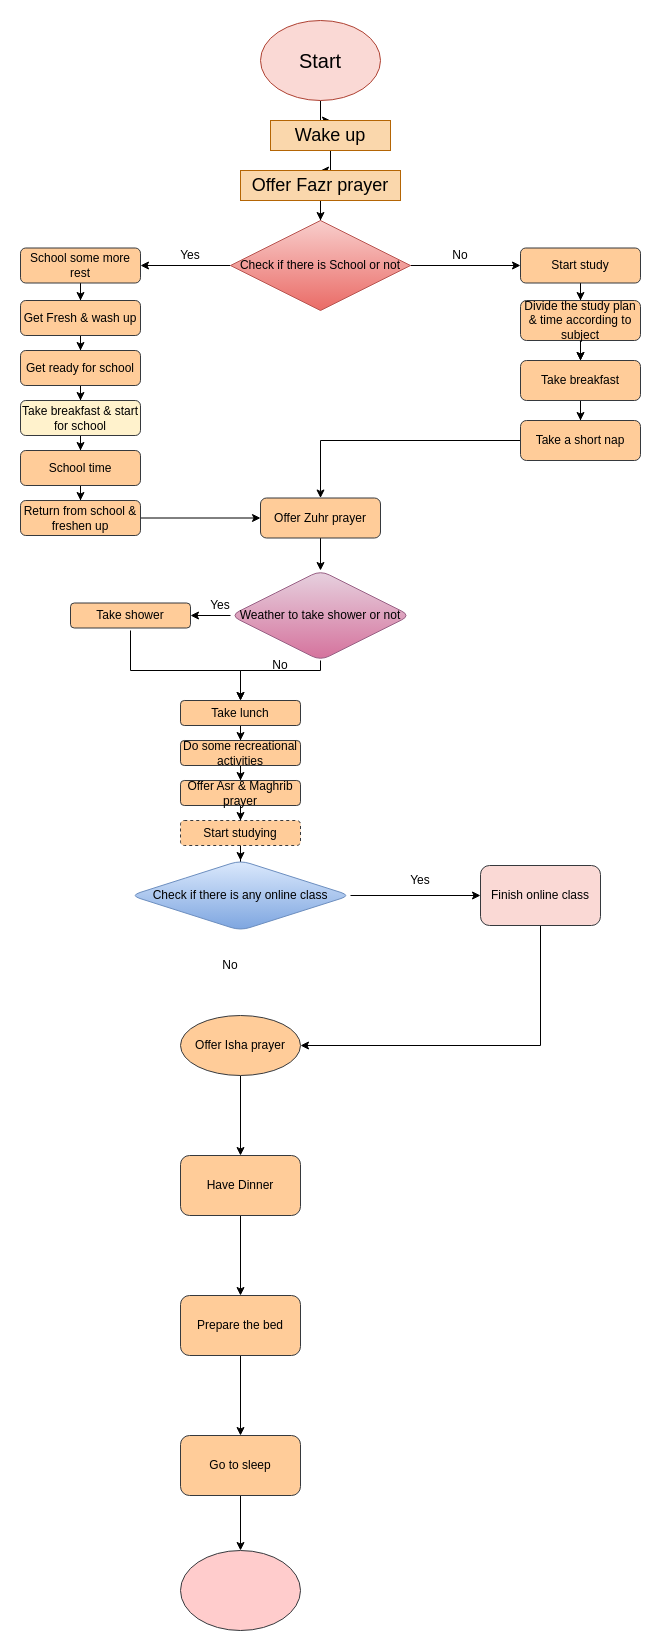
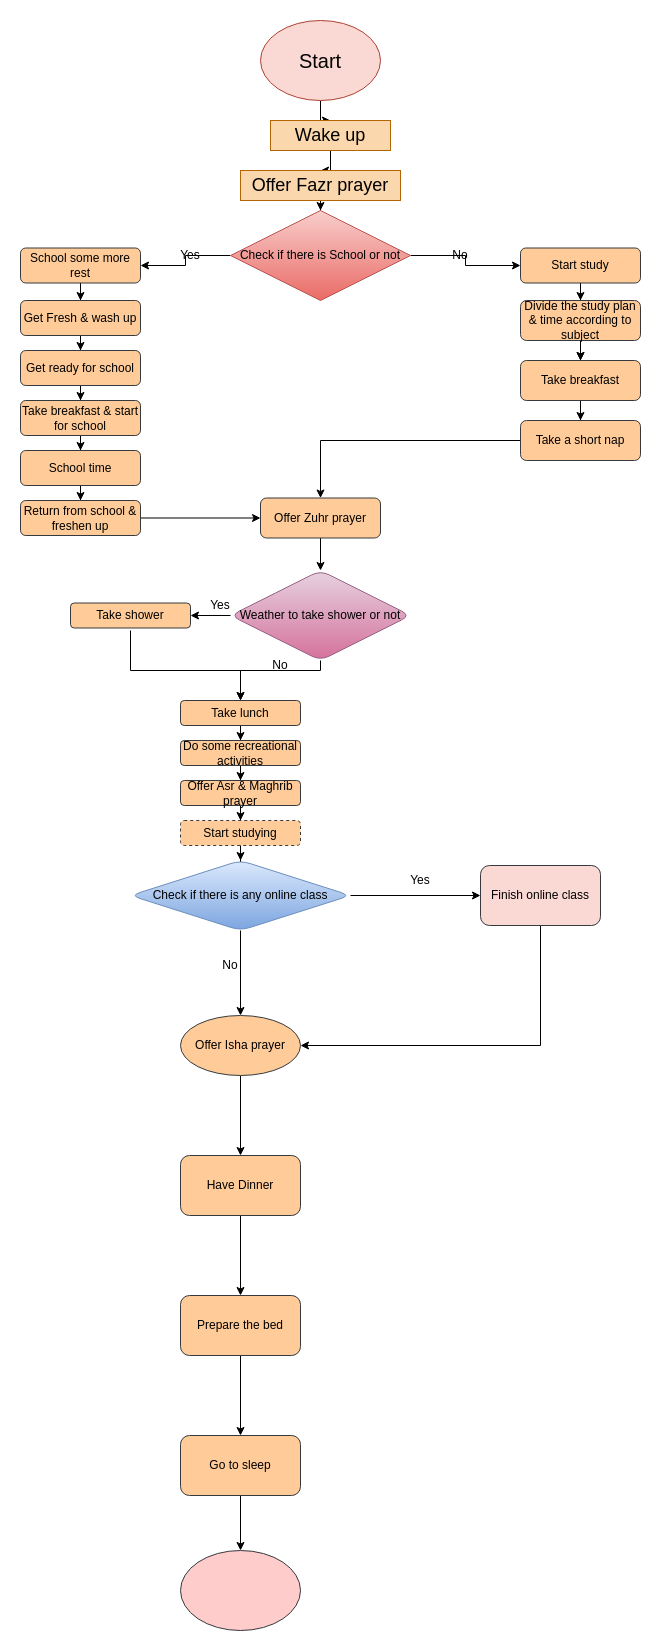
  <mxCell id="0" />
  <mxCell id="1" parent="0" />
  <mxCell id="2" value="" style="edgeStyle=orthogonalEdgeStyle;rounded=0;orthogonalLoop=1;jettySize=auto;html=1;" edge="1" parent="1" source="3" target="5"><mxGeometry relative="1" as="geometry" /></mxCell>
  <mxCell id="3" value="Start" style="ellipse;whiteSpace=wrap;html=1;fontSize=20;fillColor=#fad9d5;strokeColor=#ae4132;" vertex="1" parent="1"><mxGeometry x="260" width="120" height="80" as="geometry" y="20" /></mxCell>
  <mxCell id="4" value="" style="edgeStyle=orthogonalEdgeStyle;rounded=0;orthogonalLoop=1;jettySize=auto;html=1;" edge="1" parent="1" source="5" target="7"><mxGeometry relative="1" as="geometry" /></mxCell>
  <mxCell id="5" value="&lt;font style=&quot;font-size: 18px;&quot;&gt;Wake up&lt;/font&gt;" style="whiteSpace=wrap;html=1;fillColor=#fad7ac;strokeColor=#b46504;" vertex="1" parent="1"><mxGeometry x="270" y="120" width="120" height="30" as="geometry" /></mxCell>
  <mxCell id="6" value="" style="edgeStyle=orthogonalEdgeStyle;rounded=0;orthogonalLoop=1;jettySize=auto;html=1;" edge="1" parent="1" source="7" target="10"><mxGeometry relative="1" as="geometry" /></mxCell>
  <mxCell id="7" value="&lt;span style=&quot;font-size: 18px;&quot;&gt;Offer Fazr prayer&lt;/span&gt;" style="whiteSpace=wrap;html=1;fillColor=#fad7ac;strokeColor=#b46504;" vertex="1" parent="1"><mxGeometry x="240" y="170" width="160" height="30" as="geometry" /></mxCell>
  <mxCell id="8" value="" style="edgeStyle=orthogonalEdgeStyle;rounded=0;orthogonalLoop=1;jettySize=auto;html=1;" edge="1" parent="1" source="10" target="12"><mxGeometry relative="1" as="geometry" /></mxCell>
  <mxCell id="9" value="" style="edgeStyle=orthogonalEdgeStyle;rounded=0;orthogonalLoop=1;jettySize=auto;html=1;" edge="1" parent="1" source="10" target="14"><mxGeometry relative="1" as="geometry" /></mxCell>
- <mxCell id="10" value="Check if there is School or not" style="rhombus;whiteSpace=wrap;html=1;fillColor=#f8cecc;strokeColor=#b85450;gradientColor=#ea6b66;" vertex="1" parent="1"><mxGeometry x="230" y="220" width="180" height="90" as="geometry" /></mxCell>
+ <mxCell id="10" value="Check if there is School or not" style="rhombus;whiteSpace=wrap;html=1;fillColor=#f8cecc;strokeColor=#b85450;gradientColor=#ea6b66;" vertex="1" parent="1"><mxGeometry x="230" y="210" width="180" height="90" as="geometry" /></mxCell>
  <mxCell id="11" value="" style="edgeStyle=orthogonalEdgeStyle;rounded=0;orthogonalLoop=1;jettySize=auto;html=1;" edge="1" parent="1" source="12" target="19"><mxGeometry relative="1" as="geometry" /></mxCell>
  <mxCell id="12" value="School some more rest" style="rounded=1;whiteSpace=wrap;html=1;fillColor=#ffcc99;strokeColor=#36393d;" vertex="1" parent="1"><mxGeometry x="20" y="247.5" width="120" height="35" as="geometry" /></mxCell>
  <mxCell id="13" value="" style="edgeStyle=orthogonalEdgeStyle;rounded=0;orthogonalLoop=1;jettySize=auto;html=1;" edge="1" parent="1" source="14" target="22"><mxGeometry relative="1" as="geometry" /></mxCell>
  <mxCell id="14" value="Start study" style="rounded=1;whiteSpace=wrap;html=1;fillColor=#ffcc99;strokeColor=#36393d;" vertex="1" parent="1"><mxGeometry x="520" y="247.5" width="120" height="35" as="geometry" /></mxCell>
  <mxCell id="15" style="edgeStyle=orthogonalEdgeStyle;rounded=0;orthogonalLoop=1;jettySize=auto;html=1;exitX=0.5;exitY=1;exitDx=0;exitDy=0;" edge="1" parent="1" source="12" target="12"><mxGeometry relative="1" as="geometry" /></mxCell>
  <mxCell id="16" value="Yes" style="text;html=1;align=center;verticalAlign=middle;whiteSpace=wrap;rounded=0;" vertex="1" parent="1"><mxGeometry x="160" y="240" width="60" height="30" as="geometry" /></mxCell>
  <mxCell id="17" value="No" style="text;html=1;align=center;verticalAlign=middle;whiteSpace=wrap;rounded=0;" vertex="1" parent="1"><mxGeometry x="430" y="240" width="60" height="30" as="geometry" /></mxCell>
  <mxCell id="18" value="" style="edgeStyle=orthogonalEdgeStyle;rounded=0;orthogonalLoop=1;jettySize=auto;html=1;" edge="1" parent="1" source="19" target="24"><mxGeometry relative="1" as="geometry" /></mxCell>
  <mxCell id="19" value="Get Fresh &amp;amp; wash up" style="rounded=1;whiteSpace=wrap;html=1;fillColor=#ffcc99;strokeColor=#36393d;" vertex="1" parent="1"><mxGeometry x="20" y="300" width="120" height="35" as="geometry" /></mxCell>
  <mxCell id="20" value="" style="edgeStyle=orthogonalEdgeStyle;rounded=0;orthogonalLoop=1;jettySize=auto;html=1;" edge="1" parent="1" source="22" target="30"><mxGeometry relative="1" as="geometry" /></mxCell>
  <mxCell id="21" value="" style="edgeStyle=orthogonalEdgeStyle;rounded=0;orthogonalLoop=1;jettySize=auto;html=1;" edge="1" parent="1" source="22" target="30"><mxGeometry relative="1" as="geometry" /></mxCell>
  <mxCell id="22" value="Divide the study plan &amp;amp; time according to subject" style="rounded=1;whiteSpace=wrap;html=1;fillColor=#ffcc99;strokeColor=#36393d;" vertex="1" parent="1"><mxGeometry x="520" y="300" width="120" height="40" as="geometry" /></mxCell>
  <mxCell id="23" value="" style="edgeStyle=orthogonalEdgeStyle;rounded=0;orthogonalLoop=1;jettySize=auto;html=1;" edge="1" parent="1" source="24" target="26"><mxGeometry relative="1" as="geometry" /></mxCell>
  <mxCell id="24" value="Get ready for school" style="rounded=1;whiteSpace=wrap;html=1;fillColor=#ffcc99;strokeColor=#36393d;" vertex="1" parent="1"><mxGeometry x="20" y="350" width="120" height="35" as="geometry" /></mxCell>
  <mxCell id="25" value="" style="edgeStyle=orthogonalEdgeStyle;rounded=0;orthogonalLoop=1;jettySize=auto;html=1;" edge="1" parent="1" source="26" target="28"><mxGeometry relative="1" as="geometry" /></mxCell>
- <mxCell id="26" value="Take breakfast &amp;amp; start for school" style="rounded=1;whiteSpace=wrap;html=1;fillColor=#fff2cc;strokeColor=#36393d;" vertex="1" parent="1"><mxGeometry x="20" y="400" width="120" height="35" as="geometry" /></mxCell>
+ <mxCell id="26" value="Take breakfast &amp;amp; start for school" style="rounded=1;whiteSpace=wrap;html=1;fillColor=#ffcc99;strokeColor=#36393d;" vertex="1" parent="1"><mxGeometry x="20" y="400" width="120" height="35" as="geometry" /></mxCell>
  <mxCell id="27" value="" style="edgeStyle=orthogonalEdgeStyle;rounded=0;orthogonalLoop=1;jettySize=auto;html=1;" edge="1" parent="1" source="28" target="45"><mxGeometry relative="1" as="geometry" /></mxCell>
  <mxCell id="28" value="School time" style="rounded=1;whiteSpace=wrap;html=1;fillColor=#ffcc99;strokeColor=#36393d;" vertex="1" parent="1"><mxGeometry x="20" y="450" width="120" height="35" as="geometry" /></mxCell>
  <mxCell id="29" value="" style="edgeStyle=orthogonalEdgeStyle;rounded=0;orthogonalLoop=1;jettySize=auto;html=1;" edge="1" parent="1" source="30" target="32"><mxGeometry relative="1" as="geometry" /></mxCell>
  <mxCell id="30" value="Take breakfast" style="rounded=1;whiteSpace=wrap;html=1;fillColor=#ffcc99;strokeColor=#36393d;" vertex="1" parent="1"><mxGeometry x="520" y="360" width="120" height="40" as="geometry" /></mxCell>
  <mxCell id="31" value="" style="edgeStyle=orthogonalEdgeStyle;rounded=0;orthogonalLoop=1;jettySize=auto;html=1;" edge="1" parent="1" source="32" target="34"><mxGeometry relative="1" as="geometry" /></mxCell>
  <mxCell id="32" value="Take a short nap" style="rounded=1;whiteSpace=wrap;html=1;fillColor=#ffcc99;strokeColor=#36393d;" vertex="1" parent="1"><mxGeometry x="520" y="420" width="120" height="40" as="geometry" /></mxCell>
  <mxCell id="33" value="" style="edgeStyle=orthogonalEdgeStyle;rounded=0;orthogonalLoop=1;jettySize=auto;html=1;" edge="1" parent="1" source="34" target="37"><mxGeometry relative="1" as="geometry" /></mxCell>
  <mxCell id="34" value="Offer Zuhr prayer" style="rounded=1;whiteSpace=wrap;html=1;fillColor=#ffcc99;strokeColor=#36393d;" vertex="1" parent="1"><mxGeometry x="260" y="497.5" width="120" height="40" as="geometry" /></mxCell>
  <mxCell id="35" value="" style="edgeStyle=orthogonalEdgeStyle;rounded=0;orthogonalLoop=1;jettySize=auto;html=1;" edge="1" parent="1" source="37" target="41"><mxGeometry relative="1" as="geometry" /></mxCell>
  <mxCell id="36" value="" style="edgeStyle=orthogonalEdgeStyle;rounded=0;orthogonalLoop=1;jettySize=auto;html=1;" edge="1" parent="1" source="37" target="39"><mxGeometry relative="1" as="geometry"><Array as="points"><mxPoint x="320" y="670" /><mxPoint x="240" y="670" /></Array></mxGeometry></mxCell>
  <mxCell id="37" value="Weather to take shower or not" style="rhombus;whiteSpace=wrap;html=1;fillColor=#e6d0de;strokeColor=#996185;rounded=1;gradientColor=#d5739d;" vertex="1" parent="1"><mxGeometry x="230" y="570" width="180" height="90" as="geometry" /></mxCell>
  <mxCell id="38" value="" style="edgeStyle=orthogonalEdgeStyle;rounded=0;orthogonalLoop=1;jettySize=auto;html=1;" edge="1" parent="1" source="39" target="47"><mxGeometry relative="1" as="geometry" /></mxCell>
  <mxCell id="39" value="Take lunch" style="whiteSpace=wrap;html=1;fillColor=#ffcc99;strokeColor=#36393d;rounded=1;" vertex="1" parent="1"><mxGeometry x="180" y="700" width="120" height="25" as="geometry" /></mxCell>
  <mxCell id="40" value="" style="edgeStyle=orthogonalEdgeStyle;rounded=0;orthogonalLoop=1;jettySize=auto;html=1;entryX=0.5;entryY=0;entryDx=0;entryDy=0;" edge="1" parent="1" target="39"><mxGeometry relative="1" as="geometry"><mxPoint x="130" y="630" as="sourcePoint" /><mxPoint x="240" y="682.5" as="targetPoint" /><Array as="points"><mxPoint x="130" y="670" /><mxPoint x="240" y="670" /></Array></mxGeometry></mxCell>
  <mxCell id="41" value="Take shower" style="whiteSpace=wrap;html=1;fillColor=#ffcc99;strokeColor=#36393d;rounded=1;" vertex="1" parent="1"><mxGeometry x="70" y="602.5" width="120" height="25" as="geometry" /></mxCell>
  <mxCell id="42" value="Yes" style="text;html=1;align=center;verticalAlign=middle;whiteSpace=wrap;rounded=0;" vertex="1" parent="1"><mxGeometry x="190" y="590" width="60" height="30" as="geometry" /></mxCell>
  <mxCell id="43" value="No" style="text;html=1;align=center;verticalAlign=middle;whiteSpace=wrap;rounded=0;" vertex="1" parent="1"><mxGeometry x="250" y="650" width="60" height="30" as="geometry" /></mxCell>
  <mxCell id="44" value="" style="edgeStyle=orthogonalEdgeStyle;rounded=0;orthogonalLoop=1;jettySize=auto;html=1;" edge="1" parent="1" source="45" target="34"><mxGeometry relative="1" as="geometry" /></mxCell>
  <mxCell id="45" value="Return from school &amp;amp; freshen up" style="rounded=1;whiteSpace=wrap;html=1;fillColor=#ffcc99;strokeColor=#36393d;" vertex="1" parent="1"><mxGeometry x="20" y="500" width="120" height="35" as="geometry" /></mxCell>
  <mxCell id="46" value="" style="edgeStyle=orthogonalEdgeStyle;rounded=0;orthogonalLoop=1;jettySize=auto;html=1;" edge="1" parent="1" source="47" target="49"><mxGeometry relative="1" as="geometry" /></mxCell>
  <mxCell id="47" value="Do some recreational activities" style="whiteSpace=wrap;html=1;fillColor=#ffcc99;strokeColor=#36393d;rounded=1;" vertex="1" parent="1"><mxGeometry x="180" y="740" width="120" height="25" as="geometry" /></mxCell>
  <mxCell id="48" value="" style="edgeStyle=orthogonalEdgeStyle;rounded=0;orthogonalLoop=1;jettySize=auto;html=1;" edge="1" parent="1" source="49" target="51"><mxGeometry relative="1" as="geometry" /></mxCell>
  <mxCell id="49" value="Offer Asr &amp;amp; Maghrib prayer" style="whiteSpace=wrap;html=1;fillColor=#ffcc99;strokeColor=#36393d;rounded=1;" vertex="1" parent="1"><mxGeometry x="180" y="780" width="120" height="25" as="geometry" /></mxCell>
  <mxCell id="50" value="" style="edgeStyle=orthogonalEdgeStyle;rounded=0;orthogonalLoop=1;jettySize=auto;html=1;" edge="1" parent="1" source="51" target="54"><mxGeometry relative="1" as="geometry" /></mxCell>
  <mxCell id="51" value="Start studying" style="whiteSpace=wrap;html=1;fillColor=#ffcc99;strokeColor=#36393d;rounded=1;dashed=1;" vertex="1" parent="1"><mxGeometry x="180" y="820" width="120" height="25" as="geometry" /></mxCell>
+ <mxCell id="52" value="" style="edgeStyle=orthogonalEdgeStyle;rounded=0;orthogonalLoop=1;jettySize=auto;html=1;" edge="1" parent="1" source="54" target="56"><mxGeometry relative="1" as="geometry" /></mxCell>
  <mxCell id="53" value="" style="edgeStyle=orthogonalEdgeStyle;rounded=0;orthogonalLoop=1;jettySize=auto;html=1;" edge="1" parent="1" source="54" target="60"><mxGeometry relative="1" as="geometry" /></mxCell>
  <mxCell id="54" value="Check if there is any online class" style="rhombus;whiteSpace=wrap;html=1;fillColor=#dae8fc;strokeColor=#6c8ebf;rounded=1;gradientColor=#7ea6e0;" vertex="1" parent="1"><mxGeometry x="130" y="860" width="220" height="70" as="geometry" /></mxCell>
  <mxCell id="55" value="" style="edgeStyle=orthogonalEdgeStyle;rounded=0;orthogonalLoop=1;jettySize=auto;html=1;" edge="1" parent="1" source="56" target="58"><mxGeometry relative="1" as="geometry" /></mxCell>
  <mxCell id="56" value="Offer Isha prayer" style="ellipse;whiteSpace=wrap;html=1;fillColor=#ffcc99;strokeColor=#36393d;" vertex="1" parent="1"><mxGeometry x="180" y="1015" width="120" height="60" as="geometry" /></mxCell>
  <mxCell id="57" value="" style="edgeStyle=orthogonalEdgeStyle;rounded=0;orthogonalLoop=1;jettySize=auto;html=1;" edge="1" parent="1" source="58" target="64"><mxGeometry relative="1" as="geometry" /></mxCell>
  <mxCell id="58" value="Have Dinner" style="whiteSpace=wrap;html=1;fillColor=#ffcc99;strokeColor=#36393d;rounded=1;" vertex="1" parent="1"><mxGeometry x="180" y="1155" width="120" height="60" as="geometry" /></mxCell>
  <mxCell id="59" style="edgeStyle=orthogonalEdgeStyle;rounded=0;orthogonalLoop=1;jettySize=auto;html=1;exitX=0.5;exitY=1;exitDx=0;exitDy=0;entryX=1;entryY=0.5;entryDx=0;entryDy=0;" edge="1" parent="1" source="60" target="56"><mxGeometry relative="1" as="geometry" /></mxCell>
  <mxCell id="60" value="Finish online class" style="whiteSpace=wrap;html=1;fillColor=#fad9d5;strokeColor=#36393d;rounded=1;" vertex="1" parent="1"><mxGeometry x="480" y="865" width="120" height="60" as="geometry" /></mxCell>
  <mxCell id="61" value="Yes" style="text;html=1;align=center;verticalAlign=middle;whiteSpace=wrap;rounded=0;" vertex="1" parent="1"><mxGeometry x="390" y="865" width="60" height="30" as="geometry" /></mxCell>
  <mxCell id="62" value="No" style="text;html=1;align=center;verticalAlign=middle;whiteSpace=wrap;rounded=0;" vertex="1" parent="1"><mxGeometry x="200" y="950" width="60" height="30" as="geometry" /></mxCell>
  <mxCell id="63" value="" style="edgeStyle=orthogonalEdgeStyle;rounded=0;orthogonalLoop=1;jettySize=auto;html=1;" edge="1" parent="1" source="64" target="66"><mxGeometry relative="1" as="geometry" /></mxCell>
  <mxCell id="64" value="Prepare the bed" style="whiteSpace=wrap;html=1;fillColor=#ffcc99;strokeColor=#36393d;rounded=1;" vertex="1" parent="1"><mxGeometry x="180" y="1295" width="120" height="60" as="geometry" /></mxCell>
  <mxCell id="65" style="edgeStyle=orthogonalEdgeStyle;rounded=0;orthogonalLoop=1;jettySize=auto;html=1;exitX=0.5;exitY=1;exitDx=0;exitDy=0;" edge="1" parent="1" source="66" target="67"><mxGeometry relative="1" as="geometry" /></mxCell>
  <mxCell id="66" value="Go to sleep" style="whiteSpace=wrap;html=1;fillColor=#ffcc99;strokeColor=#36393d;rounded=1;" vertex="1" parent="1"><mxGeometry x="180" y="1435" width="120" height="60" as="geometry" /></mxCell>
  <mxCell id="67" value="" style="ellipse;whiteSpace=wrap;html=1;fillColor=#ffcccc;strokeColor=#36393d;" vertex="1" parent="1"><mxGeometry x="180" y="1550" width="120" height="80" as="geometry" /></mxCell>
